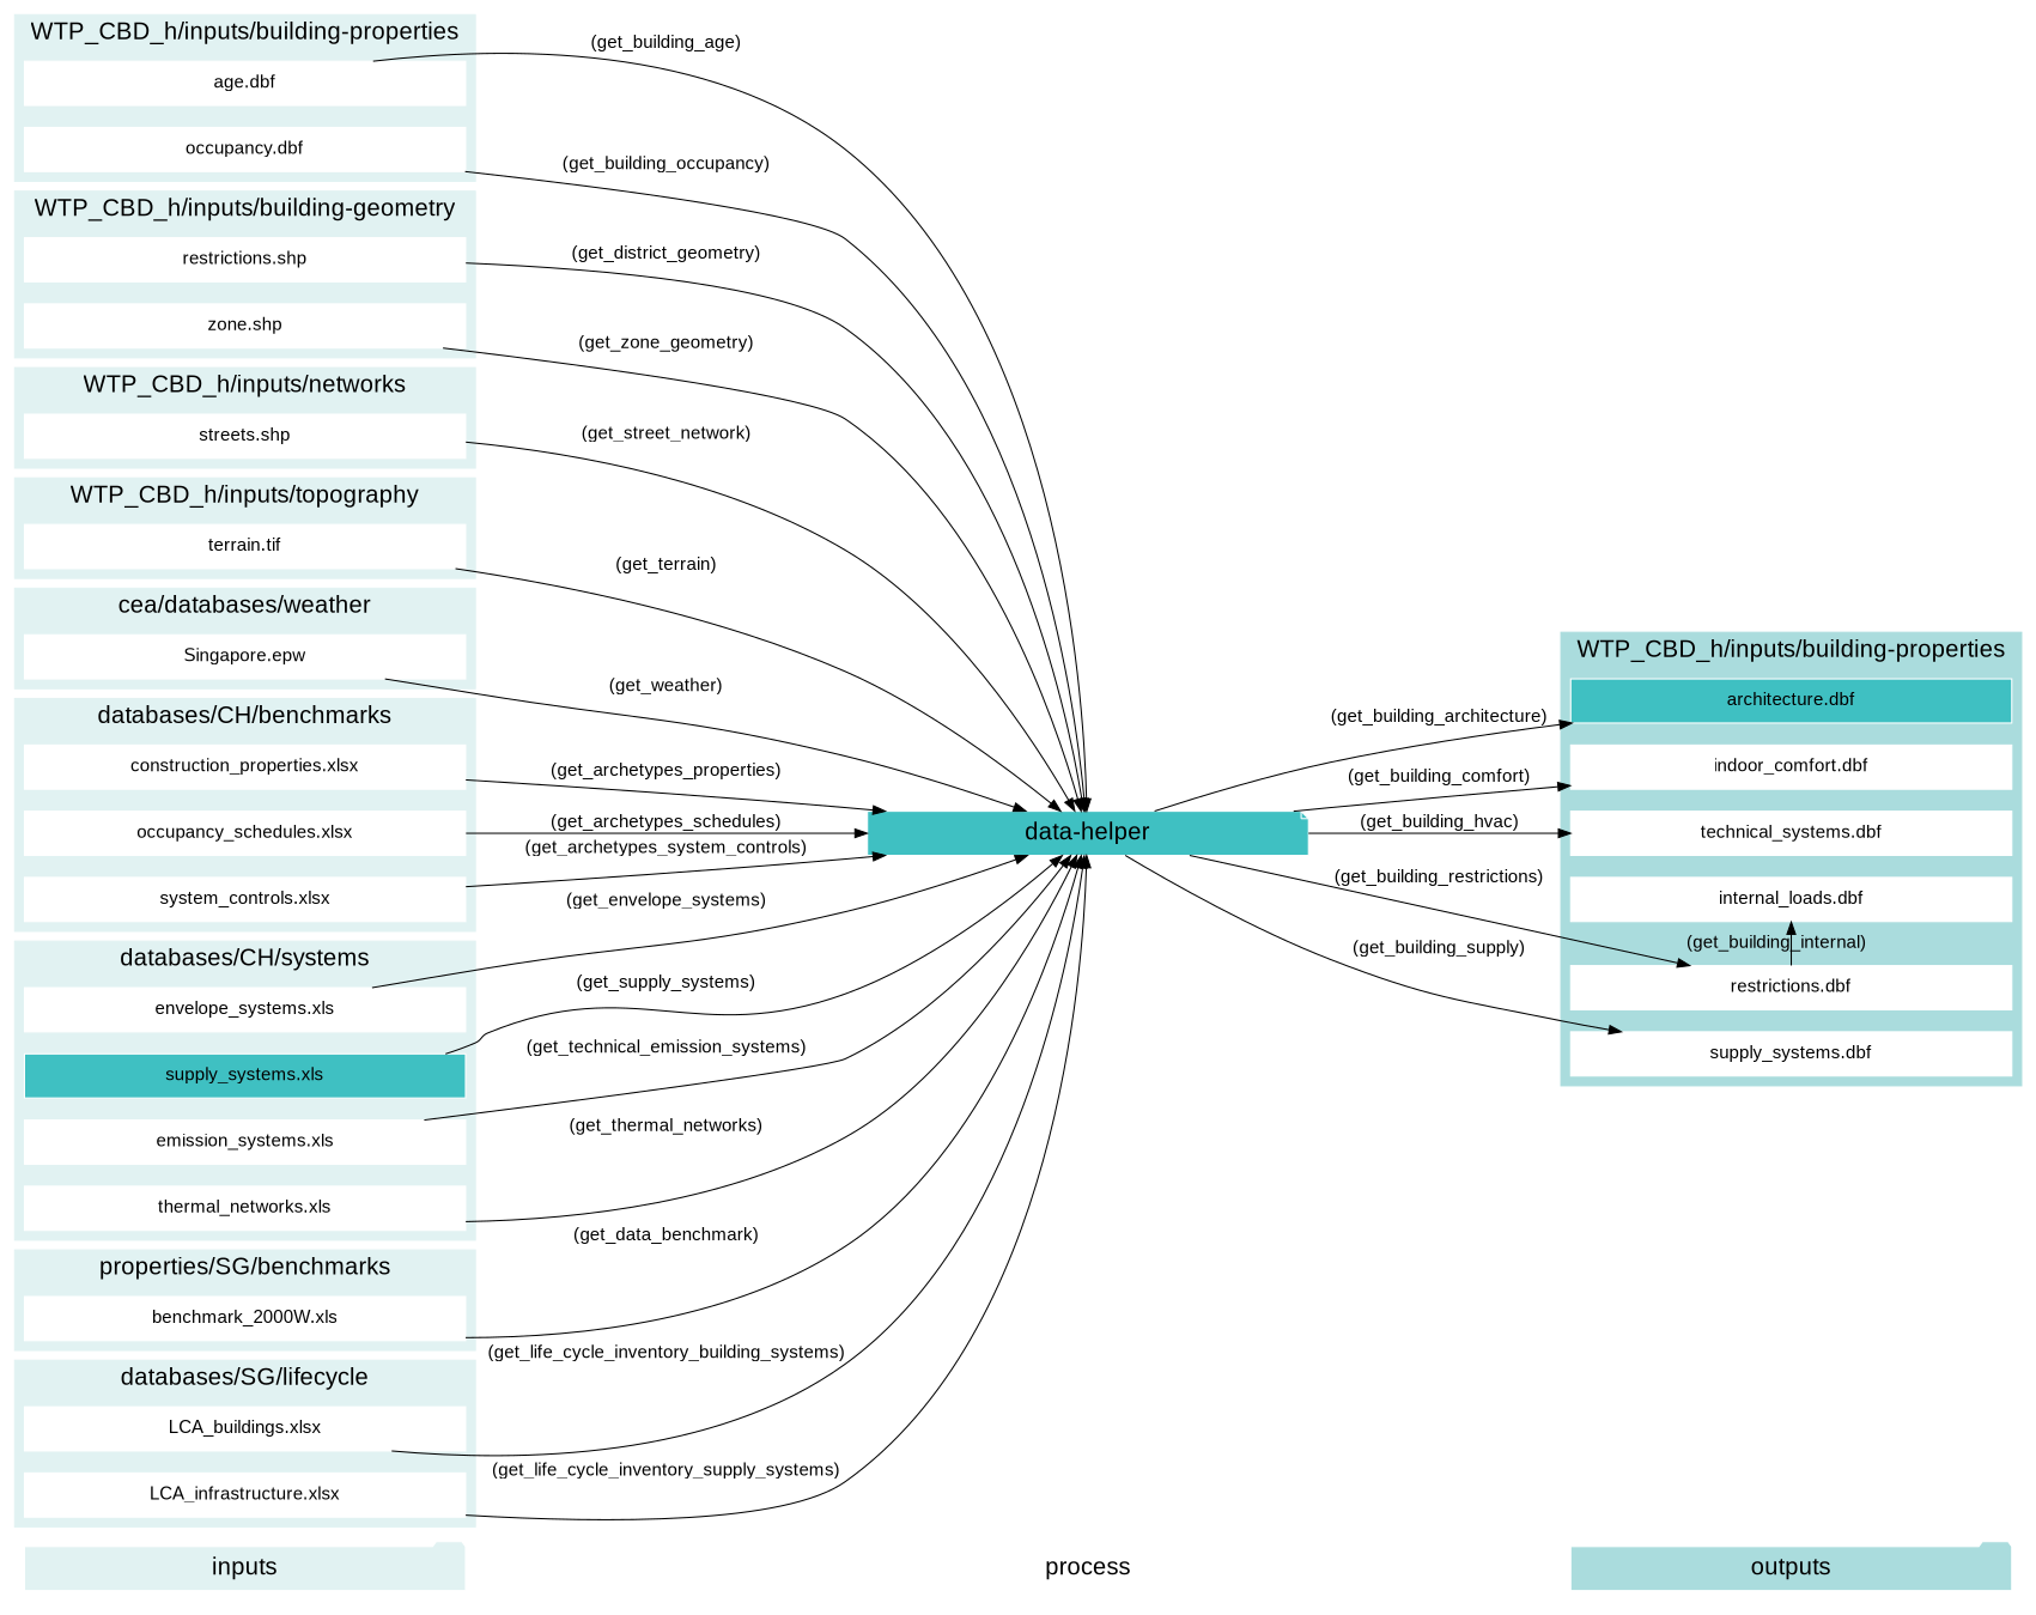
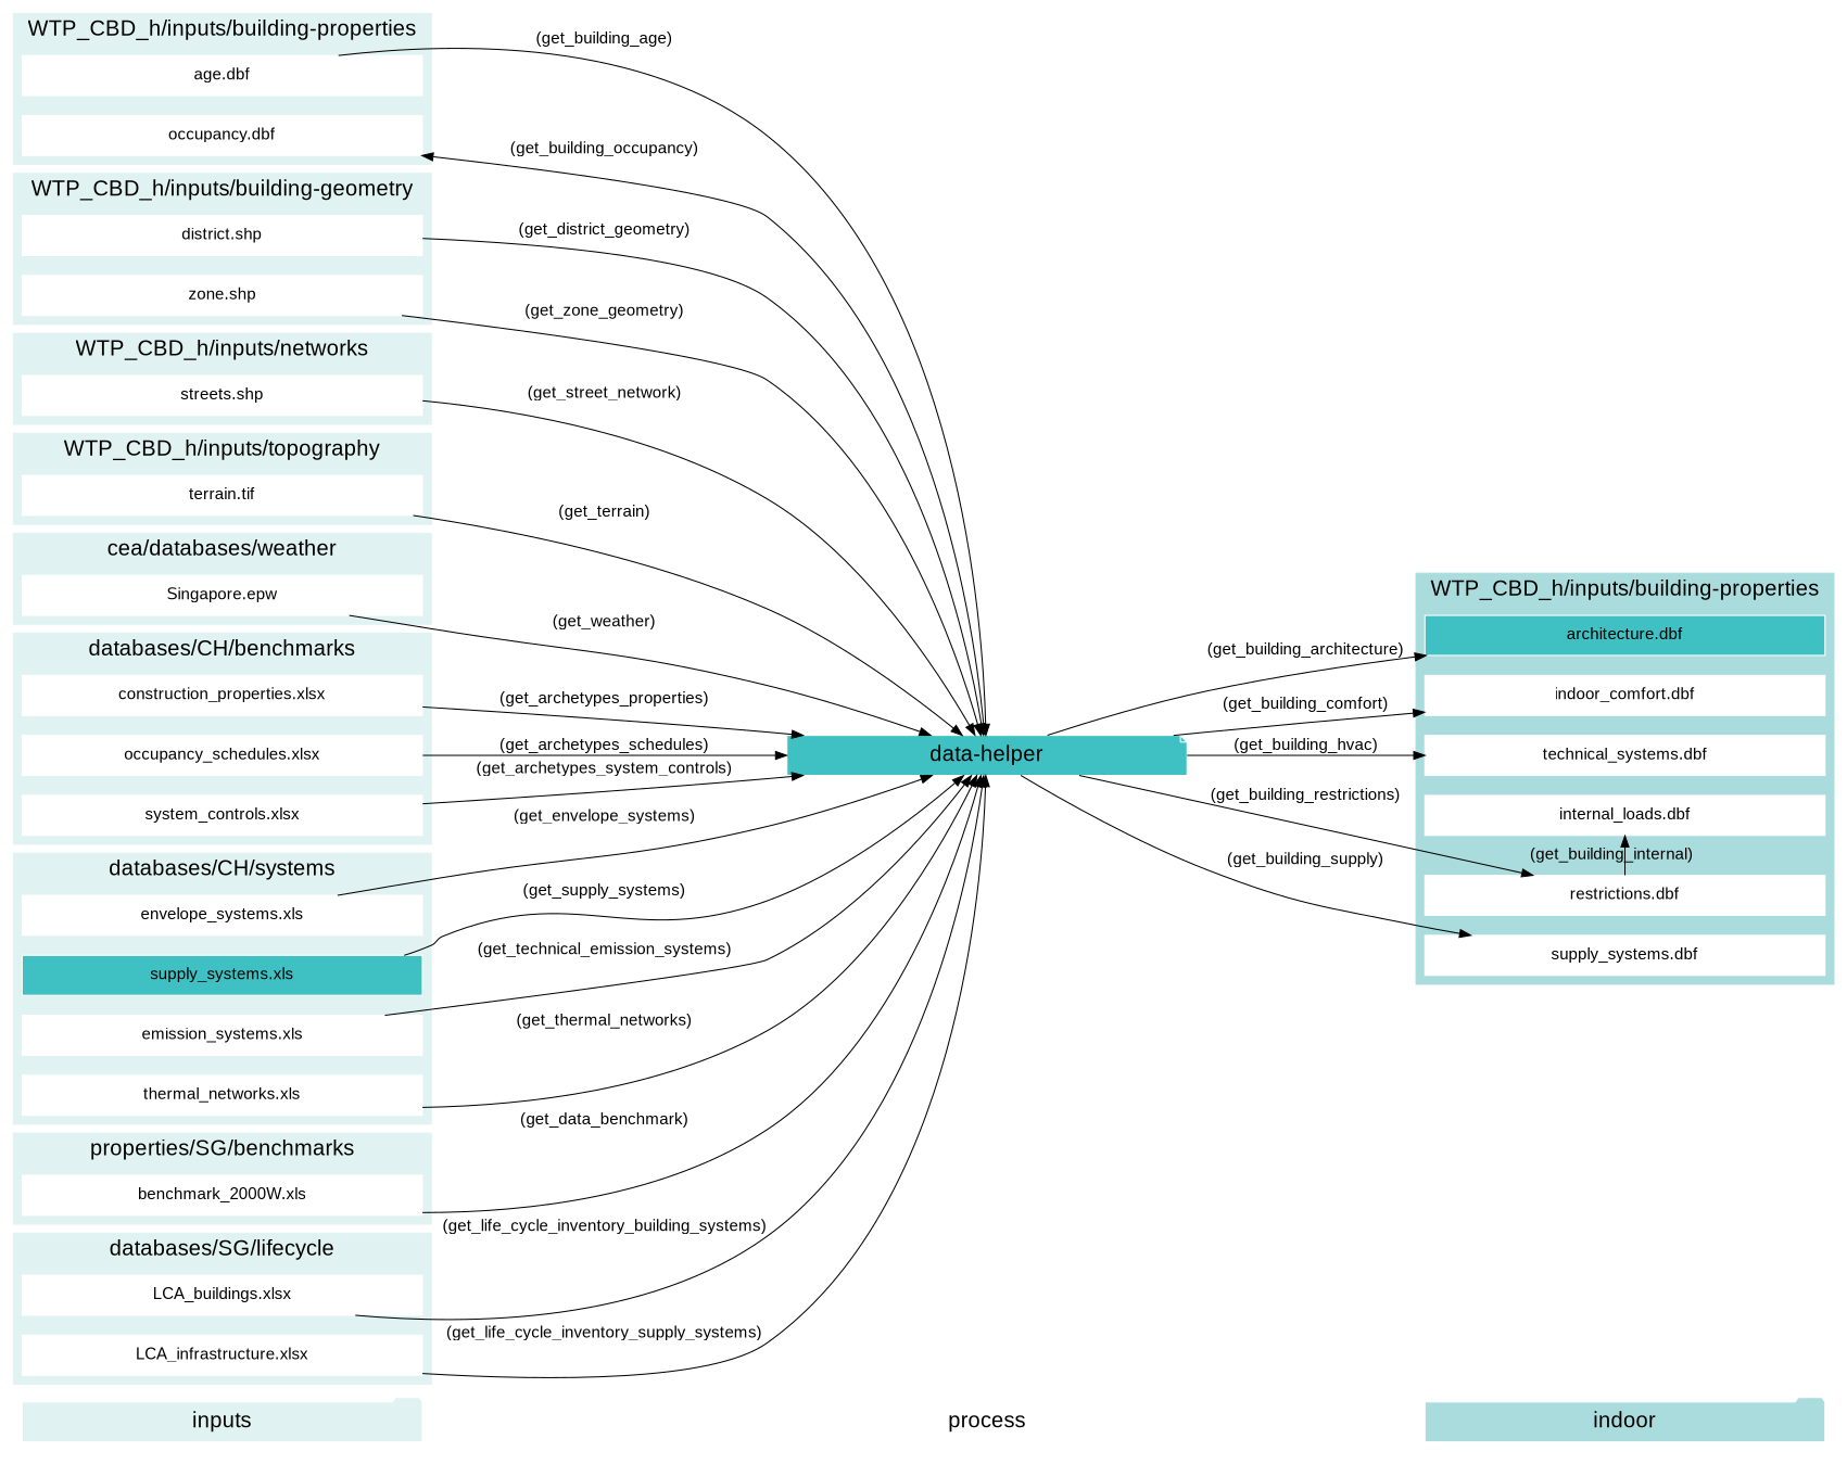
  digraph {
    fontname=arial
    newrank=true
    rankdir=LR
    node [color=white fixedsize=true fontname=arial fontsize=15 shape=box style=filled]
    edge [fontname=arial fontsize=15]
    process [fillcolor=white fontsize=20 shape=note width=5]
-   outputs [fillcolor="#aadcdd" fontsize=20 shape=folder width=5]
+   outputs [fillcolor="#aadcdd" fontsize=20 shape=folder width=5 label=indoor]
    inputs [fillcolor="#E1F2F2" fontsize=20 shape=folder width=5]
    "age.dbf" [width=5]
    "occupancy.dbf" [width=5]
-   "district.shp" [width=5 label="restrictions.shp"]
+   "district.shp" [width=5]
    "zone.shp" [width=5]
    "architecture.dbf" [fillcolor="#3FC0C2" width=5]
    "indoor_comfort.dbf" [width=5]
    "technical_systems.dbf" [width=5]
    "internal_loads.dbf" [width=5]
    "restrictions.dbf" [width=5]
    "supply_systems.dbf" [width=5]
    "streets.shp" [width=5]
    "terrain.tif" [width=5]
    "Singapore.epw" [width=5]
    "construction_properties.xlsx" [width=5]
    "occupancy_schedules.xlsx" [width=5]
    "system_controls.xlsx" [width=5]
    "envelope_systems.xls" [width=5]
    "supply_systems.xls" [fillcolor="#3FC0C2" width=5]
    "emission_systems.xls" [width=5]
    "thermal_networks.xls" [width=5]
    "benchmark_2000W.xls" [width=5]
    "LCA_buildings.xlsx" [width=5]
    "LCA_infrastructure.xlsx" [width=5]
    "data-helper" [fillcolor="#3FC0C2" fontsize=20 shape=note width=5]
    subgraph cluster_1 {
      fontsize=25
      style=invis
      process
      outputs
      inputs
    }
    subgraph cluster_2 {
      color="#E1F2F2"
      fontsize=20
      label="WTP_CBD_h/inputs/building-properties"
      rank=same
      style=filled
      "age.dbf"
      "occupancy.dbf"
    }
    subgraph cluster_3 {
      color="#E1F2F2"
      fontsize=20
      label="WTP_CBD_h/inputs/building-geometry"
      rank=same
      style=filled
      "district.shp"
      "zone.shp"
    }
    subgraph cluster_4 {
      color="#aadcdd"
      fontsize=20
      label="WTP_CBD_h/inputs/building-properties"
      rank=same
      style=filled
      "architecture.dbf"
      "indoor_comfort.dbf"
      "technical_systems.dbf"
      "internal_loads.dbf"
      "restrictions.dbf"
      "supply_systems.dbf"
    }
    subgraph cluster_5 {
      color="#E1F2F2"
      fontsize=20
      label="WTP_CBD_h/inputs/networks"
      rank=same
      style=filled
      "streets.shp"
    }
    subgraph cluster_6 {
      color="#E1F2F2"
      fontsize=20
      label="WTP_CBD_h/inputs/topography"
      rank=same
      style=filled
      "terrain.tif"
    }
    subgraph cluster_7 {
      color="#E1F2F2"
      fontsize=20
      label="cea/databases/weather"
      rank=same
      style=filled
      "Singapore.epw"
    }
    subgraph cluster_8 {
      color="#E1F2F2"
      fontsize=20
      label="databases/CH/benchmarks"
      rank=same
      style=filled
      "construction_properties.xlsx"
      "occupancy_schedules.xlsx"
      "system_controls.xlsx"
    }
    subgraph cluster_9 {
      color="#E1F2F2"
      fontsize=20
      label="databases/CH/systems"
      rank=same
      style=filled
      "envelope_systems.xls"
      "supply_systems.xls"
      "emission_systems.xls"
      "thermal_networks.xls"
    }
    subgraph cluster_10 {
      color="#E1F2F2"
      fontsize=20
      label="properties/SG/benchmarks"
      rank=same
      style=filled
      "benchmark_2000W.xls"
    }
    subgraph cluster_11 {
      color="#E1F2F2"
      fontsize=20
      label="databases/SG/lifecycle"
      rank=same
      style=filled
      "LCA_buildings.xlsx"
      "LCA_infrastructure.xlsx"
    }
    process -> outputs [style=invis]
    inputs -> process [style=invis]
    "age.dbf" -> "data-helper" [label="(get_building_age)"]
-   "occupancy.dbf" -> "data-helper" [label="(get_building_occupancy)"]
+   "data-helper" -> "occupancy.dbf" [label="(get_building_occupancy)"]
    "district.shp" -> "data-helper" [label="(get_district_geometry)"]
    "zone.shp" -> "data-helper" [label="(get_zone_geometry)"]
    "restrictions.dbf" -> "internal_loads.dbf" [label="(get_building_internal)"]
    "streets.shp" -> "data-helper" [label="(get_street_network)"]
    "terrain.tif" -> "data-helper" [label="(get_terrain)"]
    "Singapore.epw" -> "data-helper" [label="(get_weather)"]
    "construction_properties.xlsx" -> "data-helper" [label="(get_archetypes_properties)"]
    "occupancy_schedules.xlsx" -> "data-helper" [label="(get_archetypes_schedules)"]
    "system_controls.xlsx" -> "data-helper" [label="(get_archetypes_system_controls)"]
    "envelope_systems.xls" -> "data-helper" [label="(get_envelope_systems)"]
    "supply_systems.xls" -> "data-helper" [label="(get_supply_systems)"]
    "emission_systems.xls" -> "data-helper" [label="(get_technical_emission_systems)"]
    "thermal_networks.xls" -> "data-helper" [label="(get_thermal_networks)"]
    "benchmark_2000W.xls" -> "data-helper" [label="(get_data_benchmark)"]
    "LCA_buildings.xlsx" -> "data-helper" [label="(get_life_cycle_inventory_building_systems)"]
    "LCA_infrastructure.xlsx" -> "data-helper" [label="(get_life_cycle_inventory_supply_systems)"]
    "data-helper" -> "architecture.dbf" [label="(get_building_architecture)"]
    "data-helper" -> "indoor_comfort.dbf" [label="(get_building_comfort)"]
    "data-helper" -> "technical_systems.dbf" [label="(get_building_hvac)"]
    "data-helper" -> "restrictions.dbf" [label="(get_building_restrictions)"]
    "data-helper" -> "supply_systems.dbf" [label="(get_building_supply)"]
  }
